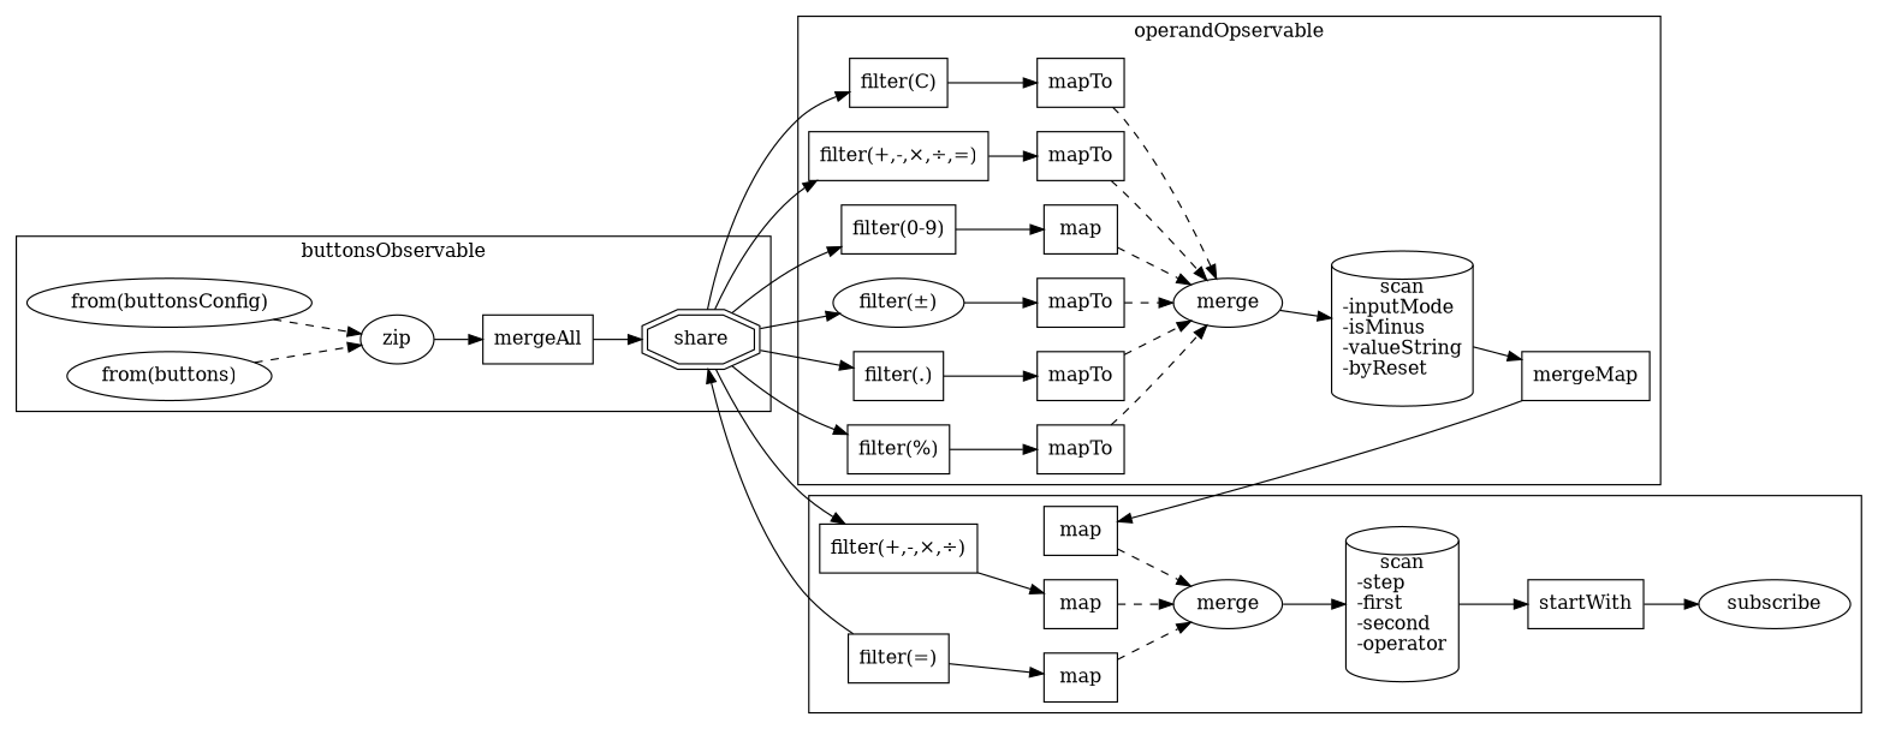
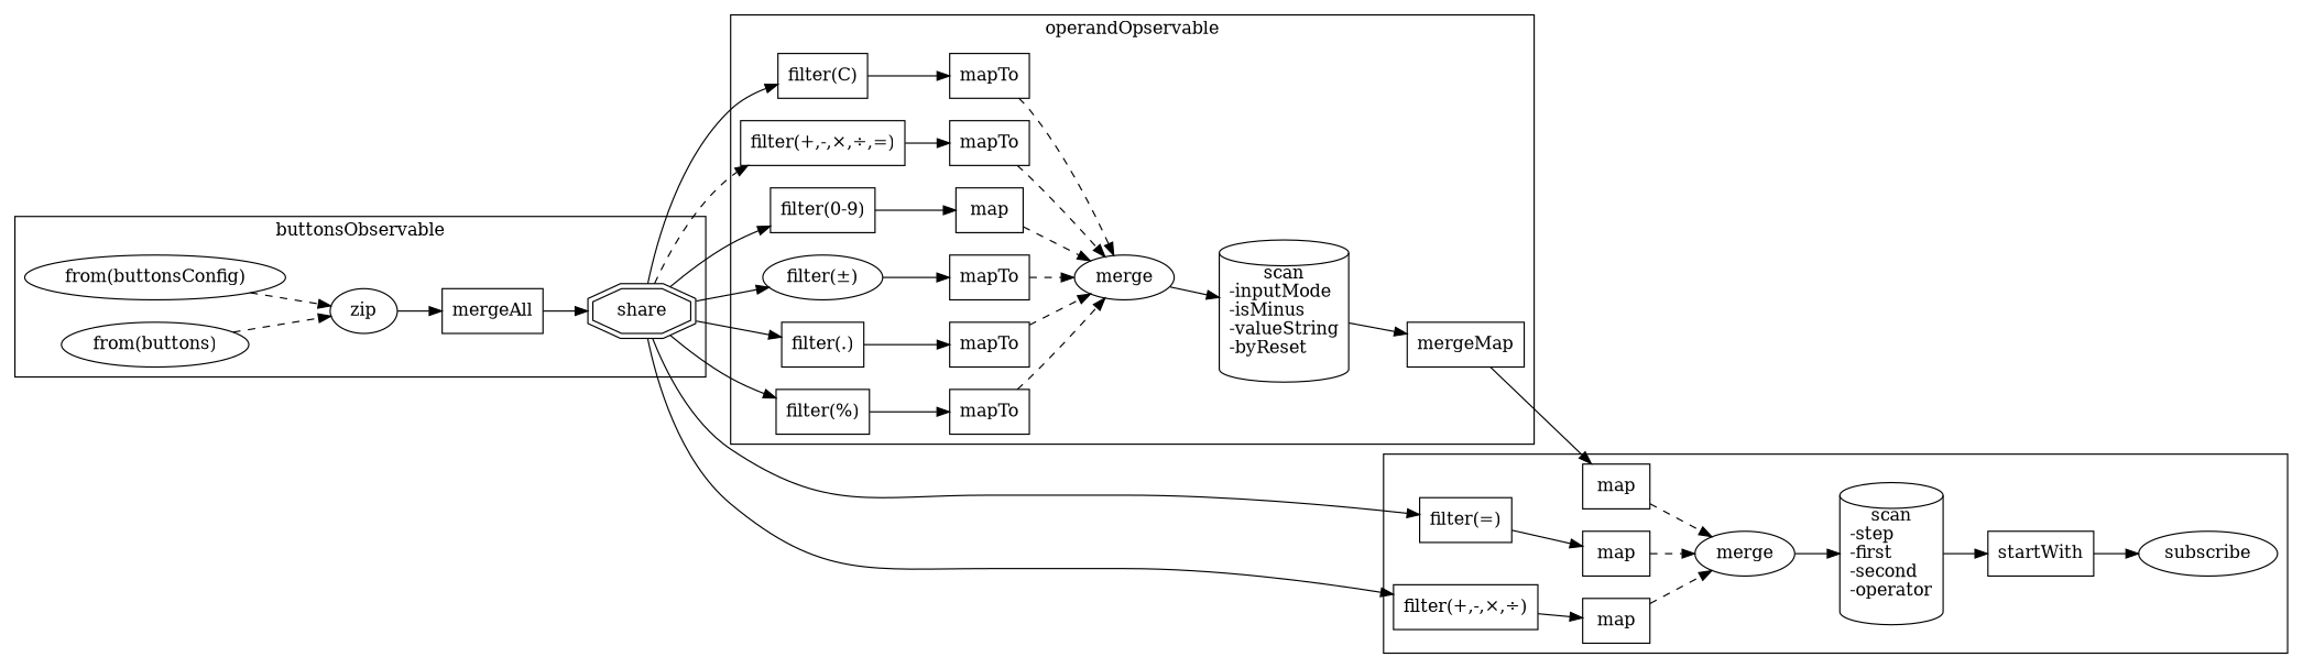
  digraph {
    rankdir=LR
    node [shape=box]
    n1 [label="from(buttons)" shape=oval]
    n2 [label=zip shape=oval]
    n3 [label="from(buttonsConfig)" shape=oval]
    n4 [label=mergeAll]
    n5 [label=share shape=doubleoctagon]
    n6 [label="filter(+,-,×,÷,=)"]
    n7 [label=mapTo]
    n8 [label="filter(C)"]
    n9 [label=mapTo]
    n10 [label="filter(%)"]
    n11 [label=mapTo]
    n12 [label="filter(.)"]
    n13 [label=mapTo]
    n14 [label="filter(±)" shape=ellipse]
    n15 [label=mapTo]
    n16 [label="filter(0-9)"]
    n17 [label=map]
    n18 [label=merge shape=oval]
    n19 [label="scan\n-inputMode\l-isMinus\l-valueString\l-byReset\l" shape=cylinder]
    n20 [label=mergeMap]
    n21 [label=map]
    n22 [label="filter(=)"]
    n23 [label=map]
    n24 [label="filter(+,-,×,÷)"]
    n25 [label=map]
    n26 [label=merge shape=oval]
    n27 [label="scan\n-step\l-first\l-second\l-operator\l" shape=cylinder]
    n28 [label=startWith]
    n29 [label=subscribe shape=oval]
    subgraph cluster_1 {
      label=buttonsObservable
      ordering=in
      n1
      n2
      n3
      n4
      n5
    }
    subgraph cluster_2 {
      label=operandOpservable
      ordering=in
      n18
      n19
      n20
      subgraph sub_3 {
        label=operandOpservable
        ordering=in
        n6
        n7
      }
      subgraph sub_4 {
        label=operandOpservable
        ordering=in
        n8
        n9
      }
      subgraph sub_5 {
        label=operandOpservable
        ordering=in
        n10
        n11
      }
      subgraph sub_6 {
        label=operandOpservable
        ordering=in
        n12
        n13
      }
      subgraph sub_7 {
        label=operandOpservable
        ordering=in
        n14
        n15
      }
      subgraph sub_8 {
        label=operandOpservable
        ordering=in
        n16
        n17
      }
    }
    subgraph cluster_9 {
      ordering=in
      n26
      n27
      n28
      n29
      subgraph sub_10 {
        ordering=in
        n21
      }
      subgraph sub_11 {
        ordering=in
        n22
        n23
      }
      subgraph sub_12 {
        ordering=in
        n24
        n25
      }
    }
    n1 -> n2 [style=dashed]
    n2 -> n4
    n3 -> n2 [style=dashed]
    n4 -> n5
-   n5 -> n6
+   n5 -> n6 [style=dashed]
    n5 -> n8
    n5 -> n10
    n5 -> n12
    n5 -> n14
    n5 -> n16
-   n22 -> n5
+   n5 -> n22
    n5 -> n24
    n6 -> n7
    n7 -> n18 [style=dashed]
    n8 -> n9
    n9 -> n18 [style=dashed]
    n10 -> n11
    n11 -> n18 [style=dashed]
    n12 -> n13
    n13 -> n18 [style=dashed]
    n14 -> n15
    n15 -> n18 [style=dashed]
    n16 -> n17
    n17 -> n18 [style=dashed]
    n18 -> n19
    n19 -> n20
    n20 -> n21
    n21 -> n26 [style=dashed]
    n22 -> n23
    n23 -> n26 [style=dashed]
    n24 -> n25
    n25 -> n26 [style=dashed]
    n26 -> n27
    n27 -> n28
    n28 -> n29
  }
